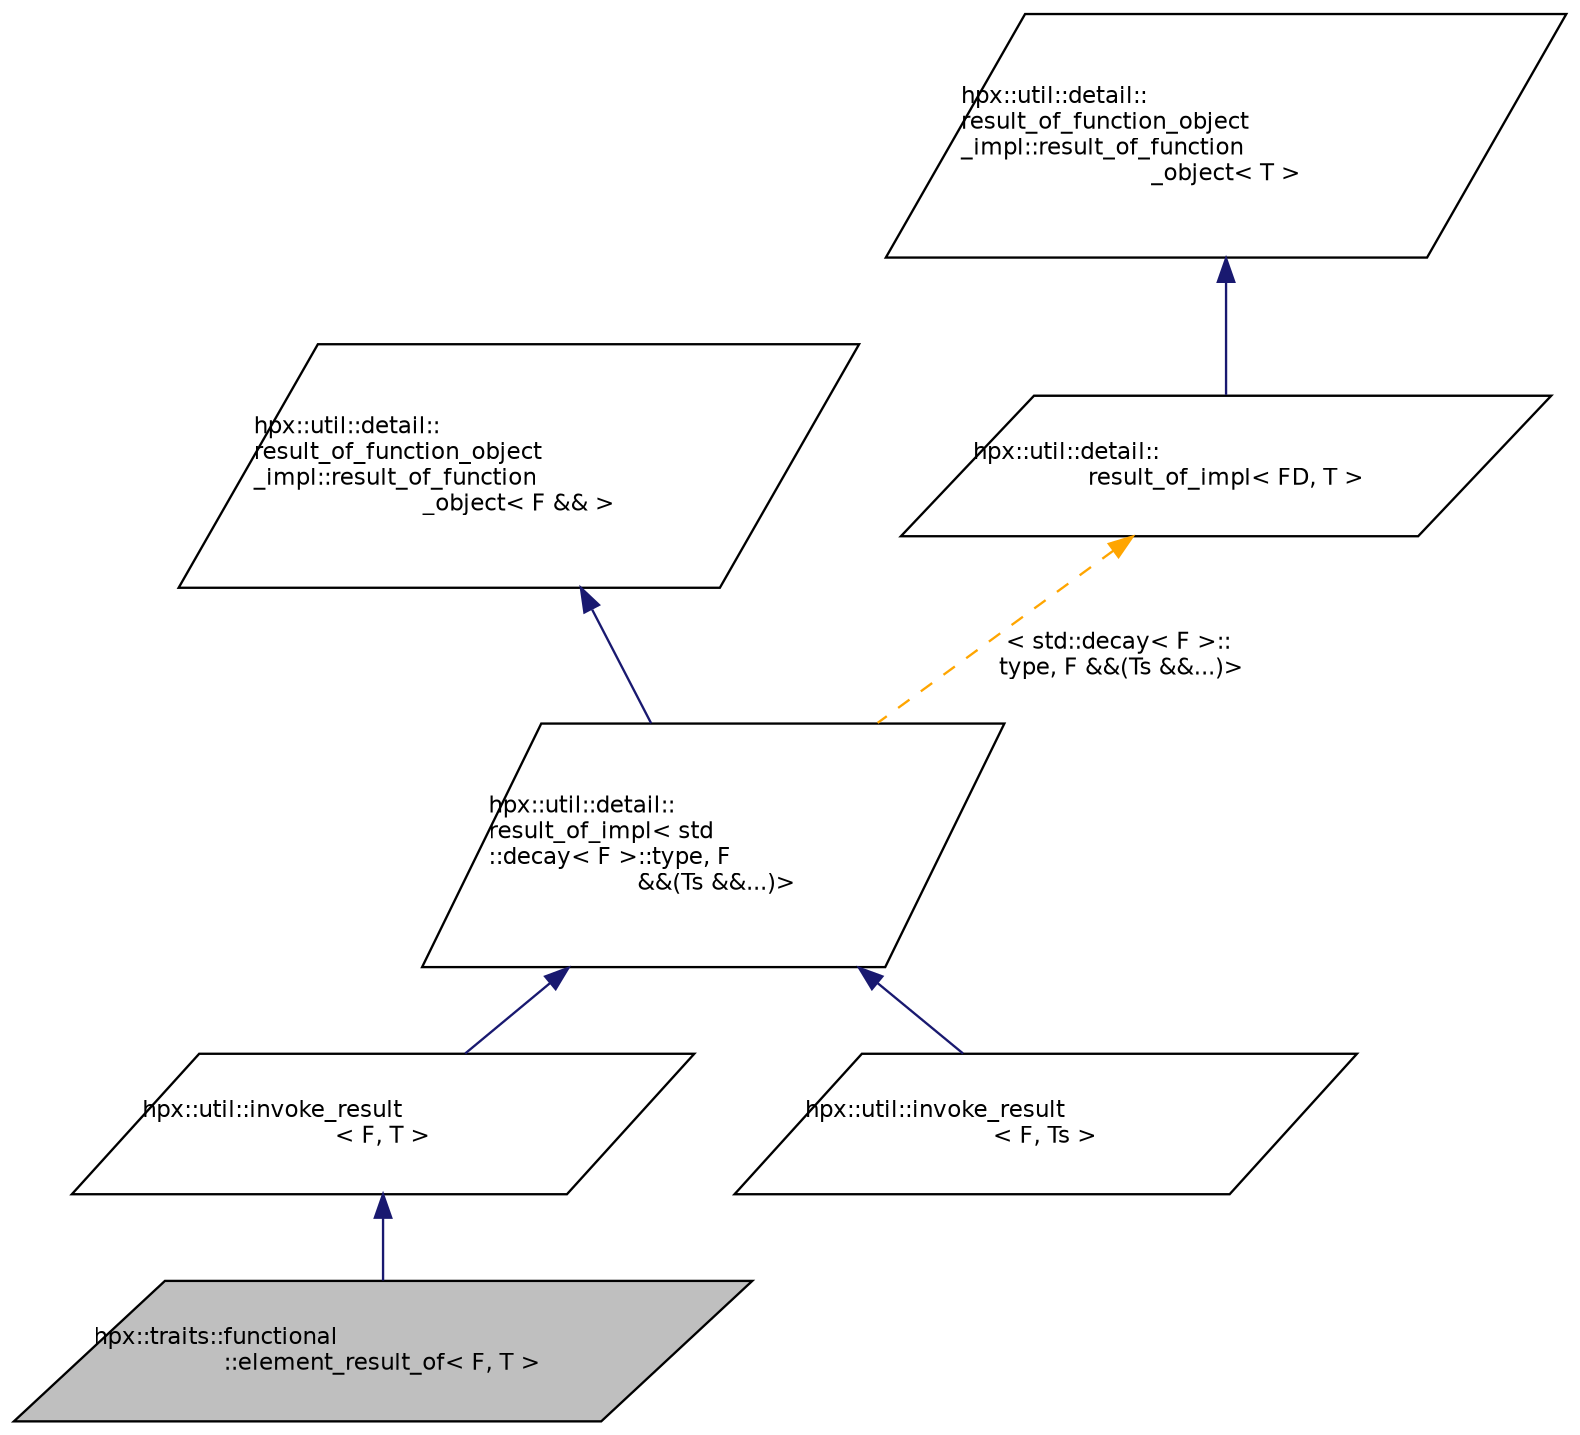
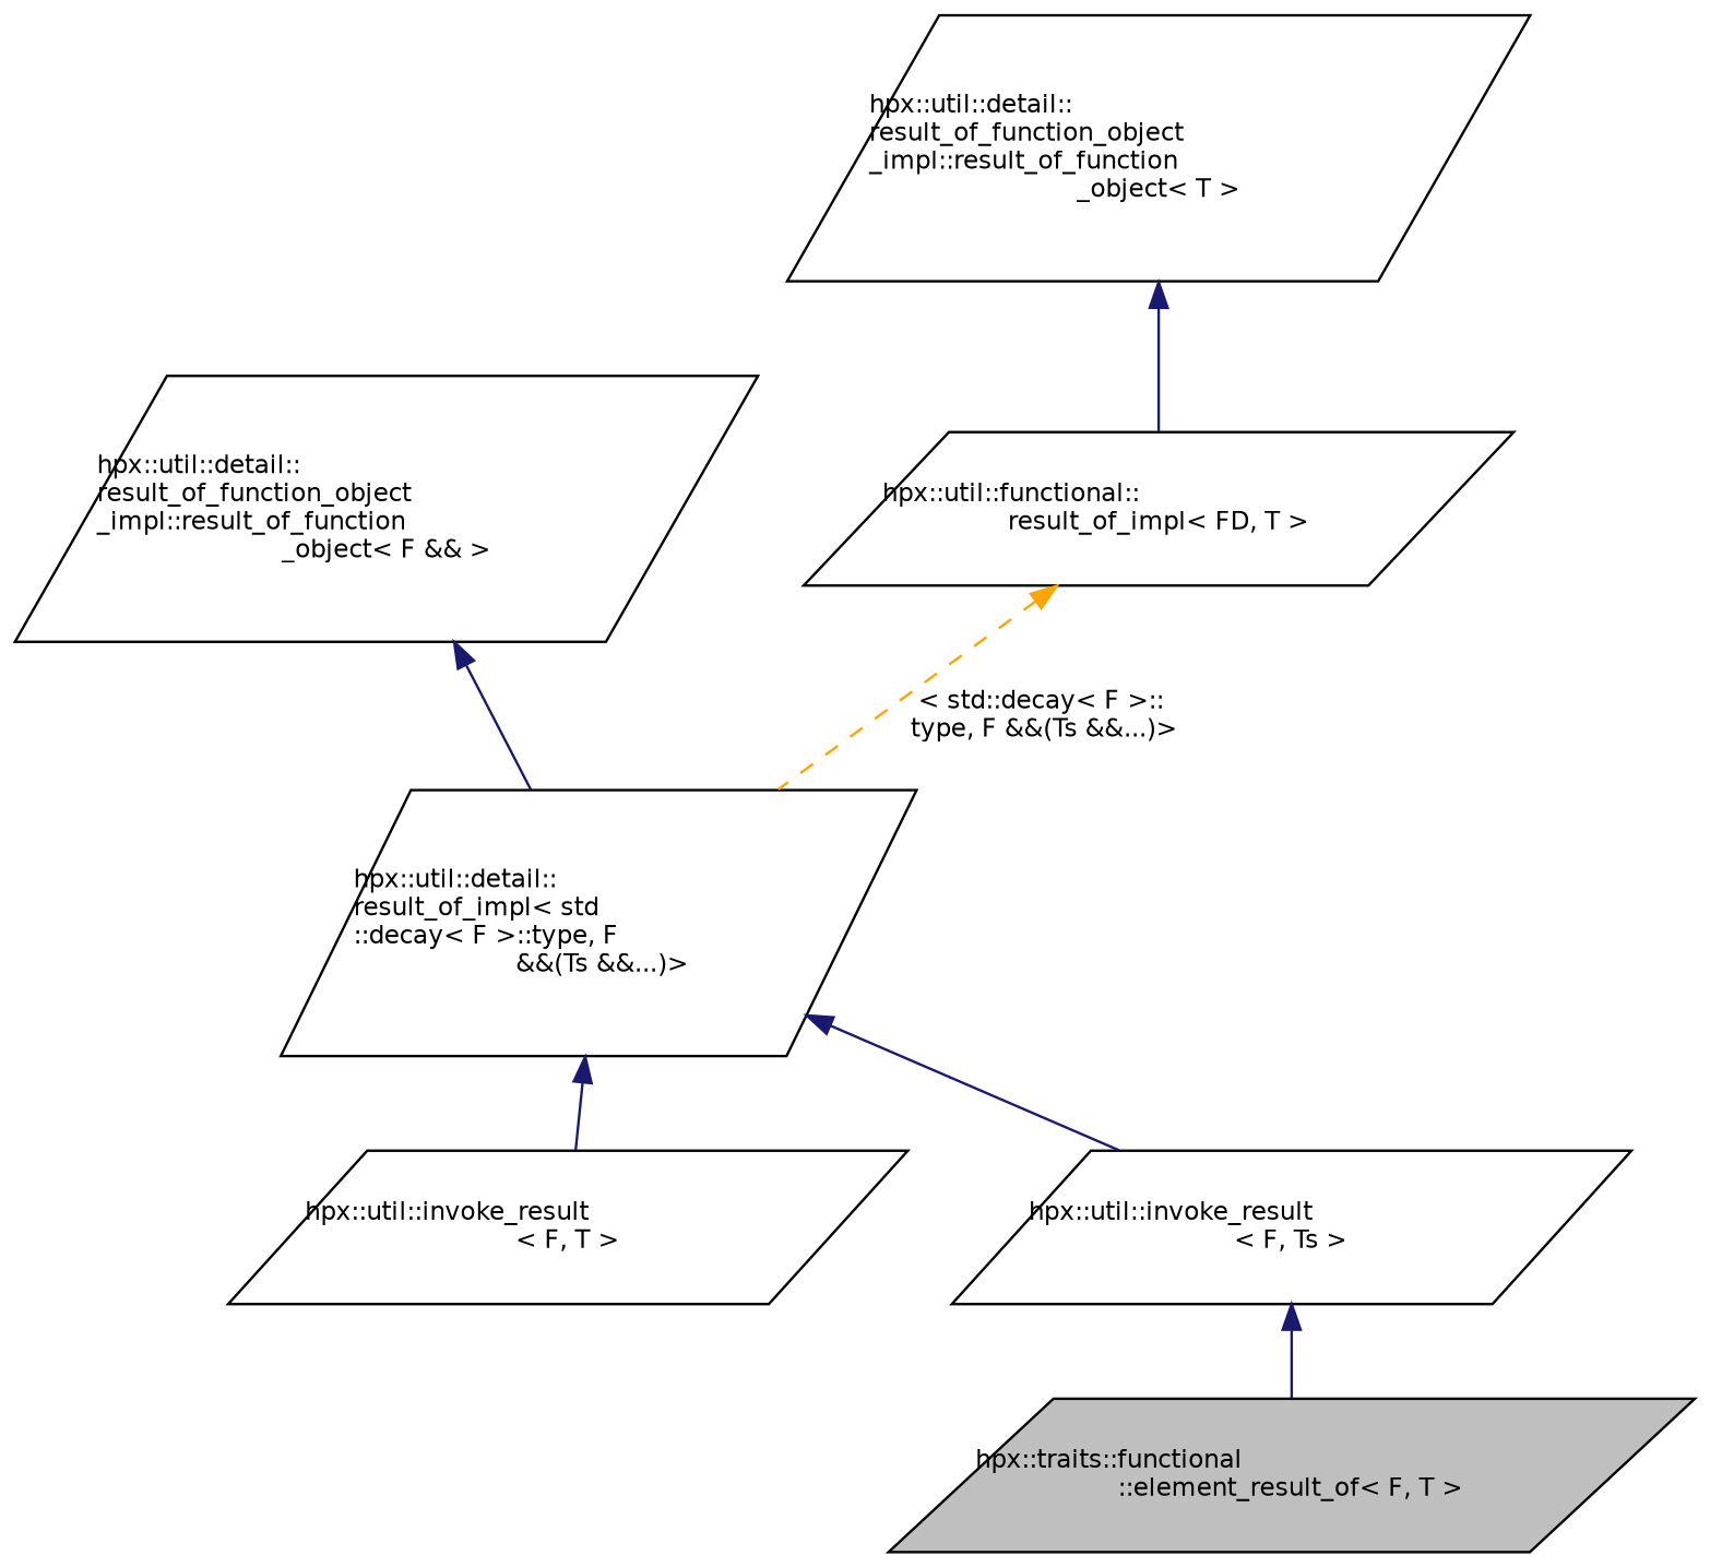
  digraph {
    rankdir=TB
    node [color=black fillcolor=white fontname=Helvetica fontsize=10 shape=parallelogram style=filled]
    edge [color=midnightblue dir=back fontname=Helvetica fontsize=10 labelfontname=Helvetica labelfontsize=10 style=solid]
    n1 [fillcolor=grey75 fontcolor=black height=0.2 label="hpx::traits::functional\l::element_result_of\< F, T \>" width=0.4]
    n2 [height=0.2 label="hpx::util::invoke_result\l\< F, T \>" width=0.4]
    n3 [height=0.2 label="hpx::util::detail::\lresult_of_impl\< std\l::decay\< F \>::type, F\l &&(Ts &&...)\>" width=0.4]
    n4 [height=0.2 label="hpx::util::invoke_result\l\< F, Ts \>" width=0.4]
    n5 [height=0.2 label="hpx::util::detail::\lresult_of_function_object\l_impl::result_of_function\l_object\< F && \>" width=0.4]
-   n6 [height=0.2 label="hpx::util::detail::\lresult_of_impl\< FD, T \>" width=0.4]
+   n6 [height=0.2 label="hpx::util::functional::\lresult_of_impl\< FD, T \>" width=0.4]
    n7 [height=0.2 label="hpx::util::detail::\lresult_of_function_object\l_impl::result_of_function\l_object\< T \>" width=0.4]
-   n2 -> n1
+   n4 -> n1
    n3 -> n2
    n3 -> n4
    n5 -> n3
    n6 -> n3 [color=orange label=" \< std::decay\< F \>::\ltype, F &&(Ts &&...)\>" style=dashed]
    n7 -> n6
  }
